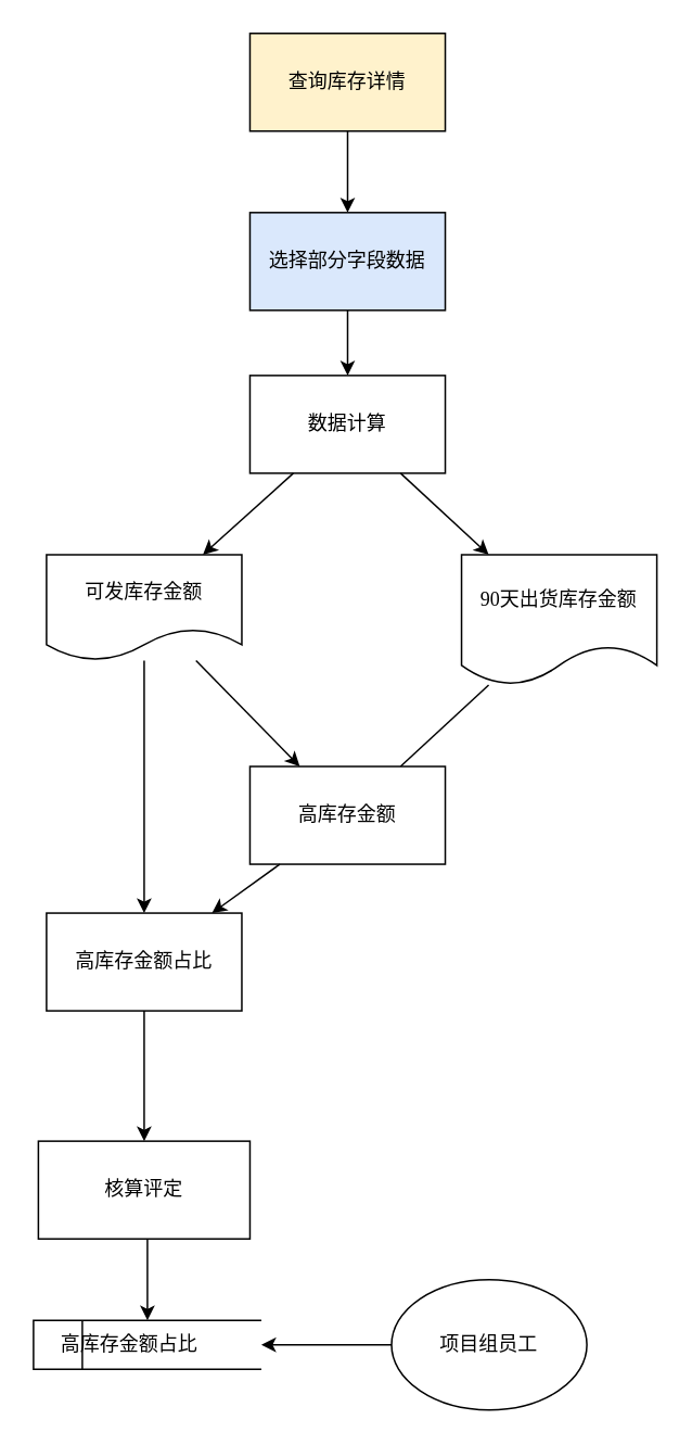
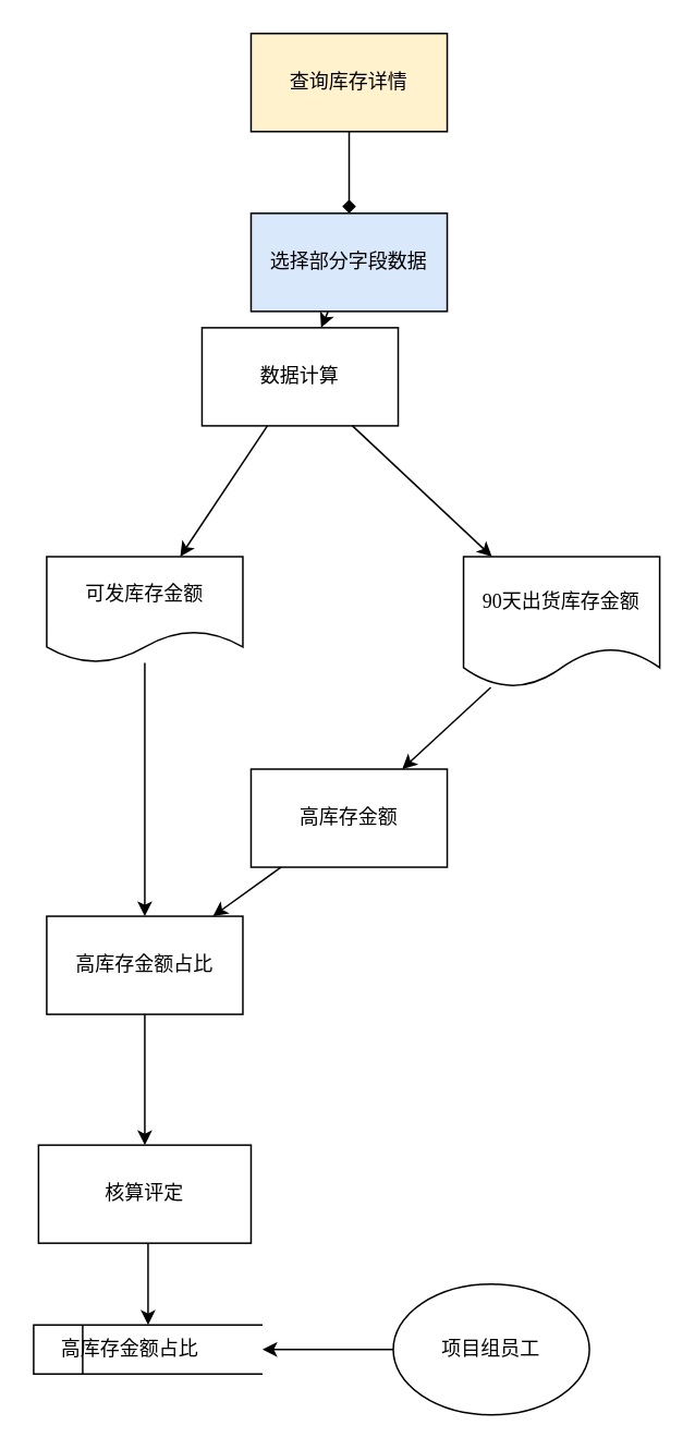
  <mxCell id="0" />
  <mxCell id="1" parent="0" />
- <mxCell id="2" value="" style="edgeStyle=none;rounded=0;orthogonalLoop=1;jettySize=auto;html=1;fontFamily=宋体;" edge="1" parent="1" source="3" target="5"><mxGeometry relative="1" as="geometry" /></mxCell>
+ <mxCell id="2" value="" style="edgeStyle=none;rounded=0;orthogonalLoop=1;jettySize=auto;html=1;fontFamily=宋体;endArrow=diamond;" edge="1" parent="1" source="3" target="5"><mxGeometry relative="1" as="geometry" /></mxCell>
  <mxCell id="3" value="查询库存详情" style="whiteSpace=wrap;html=1;fontFamily=宋体;fillColor=#fff2cc;" vertex="1" parent="1"><mxGeometry x="153" y="20" width="120" height="60" as="geometry" /></mxCell>
  <mxCell id="4" value="" style="edgeStyle=none;rounded=0;orthogonalLoop=1;jettySize=auto;html=1;fontFamily=宋体;" edge="1" parent="1" source="5" target="6"><mxGeometry relative="1" as="geometry" /></mxCell>
  <mxCell id="5" value="选择部分字段数据" style="whiteSpace=wrap;html=1;fontFamily=宋体;fillColor=#dae8fc;" vertex="1" parent="1"><mxGeometry x="153" y="130" width="120" height="60" as="geometry" /></mxCell>
- <mxCell id="6" value="数据计算" style="whiteSpace=wrap;html=1;fontFamily=宋体;" vertex="1" parent="1"><mxGeometry x="153" y="230" width="120" height="60" as="geometry" /></mxCell>
+ <mxCell id="6" value="数据计算" style="whiteSpace=wrap;html=1;fontFamily=宋体;" vertex="1" parent="1"><mxGeometry x="123" y="200" width="120" height="60" as="geometry" /></mxCell>
  <mxCell id="7" value="可发库存金额" style="shape=document;whiteSpace=wrap;html=1;boundedLbl=1;fontFamily=宋体;" vertex="1" parent="1"><mxGeometry x="28" y="340" width="120" height="65" as="geometry" /></mxCell>
  <mxCell id="8" value="90天出货库存金额" style="shape=document;whiteSpace=wrap;html=1;boundedLbl=1;fontFamily=宋体;" vertex="1" parent="1"><mxGeometry x="283" y="340" width="120" height="80" as="geometry" /></mxCell>
  <mxCell id="9" value="" style="endArrow=classic;html=1;rounded=0;fontFamily=宋体;" edge="1" parent="1" source="6" target="7"><mxGeometry width="50" height="50" relative="1" as="geometry"><mxPoint x="13" y="280" as="sourcePoint" /><mxPoint x="63" y="230" as="targetPoint" /></mxGeometry></mxCell>
  <mxCell id="10" value="" style="endArrow=classic;html=1;rounded=0;fontFamily=宋体;" edge="1" parent="1" source="6" target="8"><mxGeometry width="50" height="50" relative="1" as="geometry"><mxPoint x="188" y="300" as="sourcePoint" /><mxPoint x="129.667" y="350" as="targetPoint" /></mxGeometry></mxCell>
- <mxCell id="11" value="" style="endArrow=classic;html=1;rounded=0;fontFamily=宋体;" edge="1" parent="1" source="7" target="13"><mxGeometry width="50" height="50" relative="1" as="geometry"><mxPoint x="121.75" y="360" as="sourcePoint" /><mxPoint x="213" y="560" as="targetPoint" /></mxGeometry></mxCell>
- <mxCell id="12" value="" style="endArrow=none;html=1;rounded=0;fontFamily=宋体;" edge="1" parent="1" source="8" target="13"><mxGeometry width="50" height="50" relative="1" as="geometry"><mxPoint x="125.778" y="430" as="sourcePoint" /><mxPoint x="213" y="550" as="targetPoint" /></mxGeometry></mxCell>
+ <mxCell id="12" value="" style="endArrow=classic;html=1;rounded=0;fontFamily=宋体;" edge="1" parent="1" source="8" target="13"><mxGeometry width="50" height="50" relative="1" as="geometry"><mxPoint x="125.778" y="430" as="sourcePoint" /><mxPoint x="213" y="550" as="targetPoint" /></mxGeometry></mxCell>
  <mxCell id="13" value="高库存金额" style="rounded=0;whiteSpace=wrap;html=1;fontFamily=宋体;" vertex="1" parent="1"><mxGeometry x="153" y="470" width="120" height="60" as="geometry" /></mxCell>
  <mxCell id="14" value="" style="edgeStyle=none;rounded=0;orthogonalLoop=1;jettySize=auto;html=1;fontFamily=宋体;" edge="1" parent="1" target="16"><mxGeometry relative="1" as="geometry"><mxPoint x="90" y="760" as="sourcePoint" /></mxGeometry></mxCell>
  <mxCell id="15" value="核算评定&lt;br&gt;" style="rounded=0;whiteSpace=wrap;html=1;fontFamily=宋体;" vertex="1" parent="1"><mxGeometry x="23" y="700" width="130" height="60" as="geometry" /></mxCell>
  <mxCell id="16" value="&lt;span style=&quot;text-align: center;&quot;&gt;&amp;nbsp; &amp;nbsp; 高库存金额占比&lt;/span&gt;" style="html=1;dashed=0;whitespace=wrap;shape=mxgraph.dfd.dataStoreID;align=left;spacingLeft=3;points=[[0,0],[0.5,0],[1,0],[0,0.5],[1,0.5],[0,1],[0.5,1],[1,1]];fontFamily=宋体;" vertex="1" parent="1"><mxGeometry x="20" y="810" width="140" height="30" as="geometry" /></mxCell>
  <mxCell id="17" value="项目组员工" style="ellipse;whiteSpace=wrap;html=1;fontFamily=宋体;" vertex="1" parent="1"><mxGeometry x="240" y="785" width="120" height="80" as="geometry" /></mxCell>
  <mxCell id="18" value="" style="edgeStyle=none;rounded=0;orthogonalLoop=1;jettySize=auto;html=1;fontFamily=宋体;" edge="1" parent="1" source="17" target="16"><mxGeometry relative="1" as="geometry"><mxPoint x="100" y="770" as="sourcePoint" /><mxPoint x="100" y="820" as="targetPoint" /></mxGeometry></mxCell>
  <mxCell id="19" value="" style="endArrow=classic;html=1;rounded=0;fontFamily=宋体;" edge="1" parent="1" source="7" target="20"><mxGeometry width="50" height="50" relative="1" as="geometry"><mxPoint x="139.667" y="430" as="sourcePoint" /><mxPoint x="90" y="540" as="targetPoint" /></mxGeometry></mxCell>
  <mxCell id="20" value="高库存金额占比" style="rounded=0;whiteSpace=wrap;html=1;fontFamily=宋体;" vertex="1" parent="1"><mxGeometry x="28" y="560" width="120" height="60" as="geometry" /></mxCell>
  <mxCell id="21" value="" style="endArrow=classic;html=1;rounded=0;fontFamily=宋体;" edge="1" parent="1" source="13" target="20"><mxGeometry width="50" height="50" relative="1" as="geometry"><mxPoint x="139.667" y="430" as="sourcePoint" /><mxPoint x="191.75" y="480" as="targetPoint" /></mxGeometry></mxCell>
  <mxCell id="22" value="" style="endArrow=classic;html=1;rounded=0;fontFamily=宋体;" edge="1" parent="1" source="20" target="15"><mxGeometry width="50" height="50" relative="1" as="geometry"><mxPoint x="98" y="430" as="sourcePoint" /><mxPoint x="98" y="570" as="targetPoint" /></mxGeometry></mxCell>
